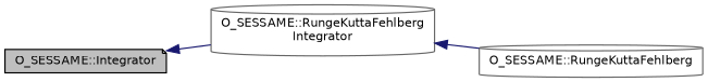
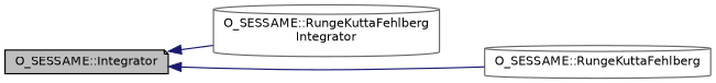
  digraph {
    rankdir=LR
    node [color=gray40 fillcolor=white fontname=Helvetica fontsize=10 shape=cylinder style=filled]
    edge [color=midnightblue dir=back fontname=Helvetica fontsize=10 labelfontname=Helvetica labelfontsize=10 style=solid]
    n1 [color=black fillcolor=grey75 fontcolor=black height=0.2 label="O_SESSAME::Integrator" shape=note width=0.4]
    n2 [height=0.2 label="O_SESSAME::RungeKuttaFehlberg\lIntegrator" width=0.4]
    n3 [height=0.2 label="O_SESSAME::RungeKuttaFehlberg" width=0.4]
    n1 -> n2
-   n2 -> n3
+   n1 -> n3
  }
